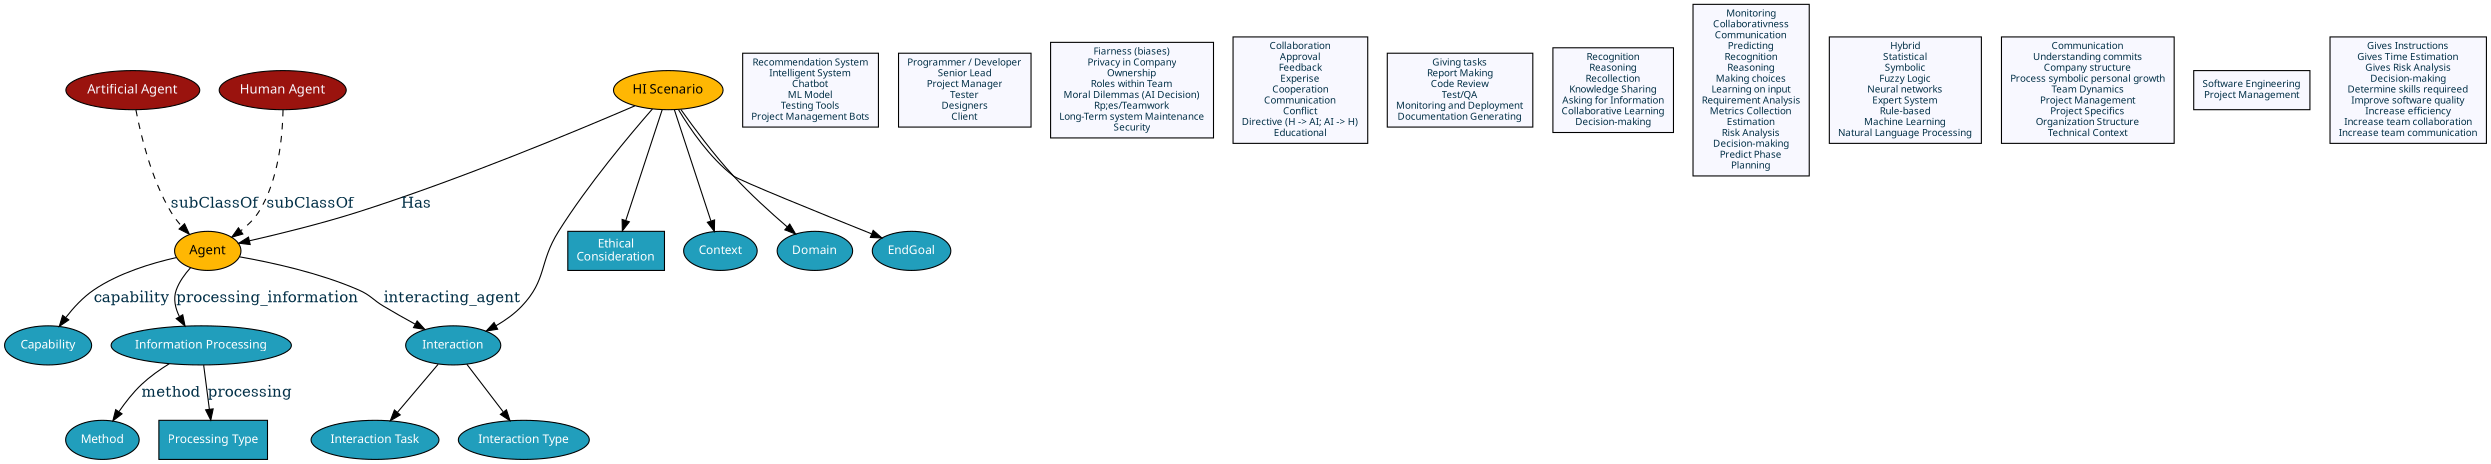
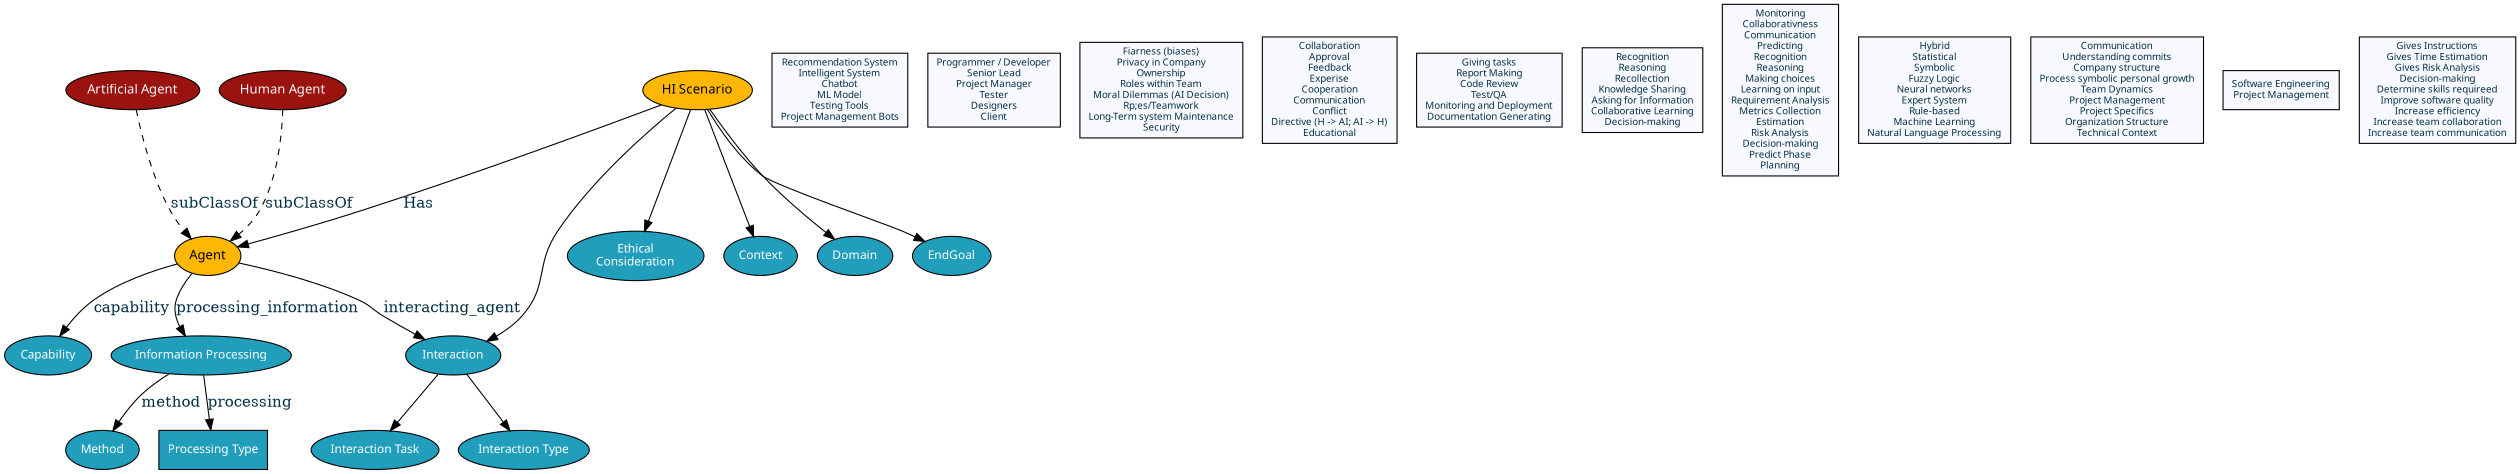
  digraph {
    node [fillcolor="#219EBC" fontname="Glacial Indifference" fontsize=11 shape=ellipse style=filled fontcolor=white]
    edge [fontcolor="#023047"]
    n1 [fillcolor="#FFB703" fontsize=12 label=Agent fontcolor=""]
    n2 [label=Capability]
    "Information Processing"
    n4 [label=Interaction]
    n5 [label=Method]
    n6 [label="Processing Type" shape=box]
    n7 [fillcolor="#FFB703" fontsize=12 label="HI Scenario" fontcolor=""]
-   "Ethical\nConsideration" [shape=box]
+   "Ethical\nConsideration"
    n9 [label=Context]
    n10 [label=Domain]
    n11 [label=EndGoal]
    n12 [label="Interaction Task"]
    n13 [label="Interaction Type"]
    n14 [fillcolor="#9A130E" fontcolor=ghostwhite fontsize=12 label="Artificial Agent"]
    n15 [fillcolor="#9A130E" fontcolor=ghostwhite fontsize=12 label="Human Agent"]
    n16 [fillcolor=ghostwhite fontcolor="#023047" fontsize=9 label="Recommendation System\nIntelligent System\nChatbot\nML Model\nTesting Tools\nProject Management Bots" shape=box]
    n17 [fillcolor=ghostwhite fontcolor="#023047" fontsize=9 label="Programmer / Developer\nSenior Lead\nProject Manager\nTester\nDesigners\nClient" shape=box]
    n18 [fillcolor=ghostwhite fontcolor="#023047" fontsize=9 label="Fiarness (biases)\nPrivacy in Company\nOwnership\nRoles within Team\nMoral Dilemmas (AI Decision)\nRp;es/Teamwork\nLong-Term system Maintenance\nSecurity" shape=box]
    n19 [fillcolor=ghostwhite fontcolor="#023047" fontsize=9 label="Collaboration\nApproval\nFeedback\nExperise\nCooperation\nCommunication\nConflict\nDirective (H -> AI; AI -> H)\nEducational" shape=box]
    n20 [fillcolor=ghostwhite fontcolor="#023047" fontsize=9 label="Giving tasks\nReport Making\nCode Review\nTest/QA\nMonitoring and Deployment\nDocumentation Generating" shape=box]
    n21 [fillcolor=ghostwhite fontcolor="#023047" fontsize=9 label="Recognition\nReasoning\nRecollection\nKnowledge Sharing\nAsking for Information\nCollaborative Learning\nDecision-making" shape=box]
    n22 [fillcolor=ghostwhite fontcolor="#023047" fontsize=9 label="Monitoring\nCollaborativness\nCommunication\nPredicting\nRecognition\nReasoning\nMaking choices\nLearning on input\nRequirement Analysis\nMetrics Collection\nEstimation\nRisk Analysis\nDecision-making\nPredict Phase\nPlanning" shape=box]
    n23 [fillcolor=ghostwhite fontcolor="#023047" fontsize=9 label="Hybrid\nStatistical\nSymbolic\nFuzzy Logic\nNeural networks\nExpert System\nRule-based\nMachine Learning\nNatural Language Processing" shape=box]
    n24 [fillcolor=ghostwhite fontcolor="#023047" fontsize=9 label="Communication\nUnderstanding commits\nCompany structure\nProcess symbolic personal growth\nTeam Dynamics\nProject Management\nProject Specifics\nOrganization Structure\nTechnical Context" shape=box]
    n25 [fillcolor=ghostwhite fontcolor="#023047" fontsize=9 label="Software Engineering\nProject Management" shape=box]
    n26 [fillcolor=ghostwhite fontcolor="#023047" fontsize=9 label="Gives Instructions\nGives Time Estimation\nGives Risk Analysis\nDecision-making\nDetermine skills requireed\nImprove software quality\nIncrease efficiency\nIncrease team collaboration\nIncrease team communication" shape=box]
    n1 -> n2 [label=capability]
    n1 -> "Information Processing" [label=processing_information]
    n1 -> n4 [label=interacting_agent]
    "Information Processing" -> n5 [label=method]
    "Information Processing" -> n6 [label=processing]
    n4 -> n12 [fontcolor=""]
    n4 -> n13 [fontcolor=""]
    n7 -> n1 [label=Has]
    n7 -> n4 [fontcolor=""]
    n7 -> "Ethical\nConsideration" [fontcolor=""]
    n7 -> n9 [fontcolor=""]
    n7 -> n10 [fontcolor=""]
    n7 -> n11 [fontcolor=""]
    n14 -> n1 [label=subClassOf style=dashed]
    n15 -> n1 [label=subClassOf style=dashed]
  }
